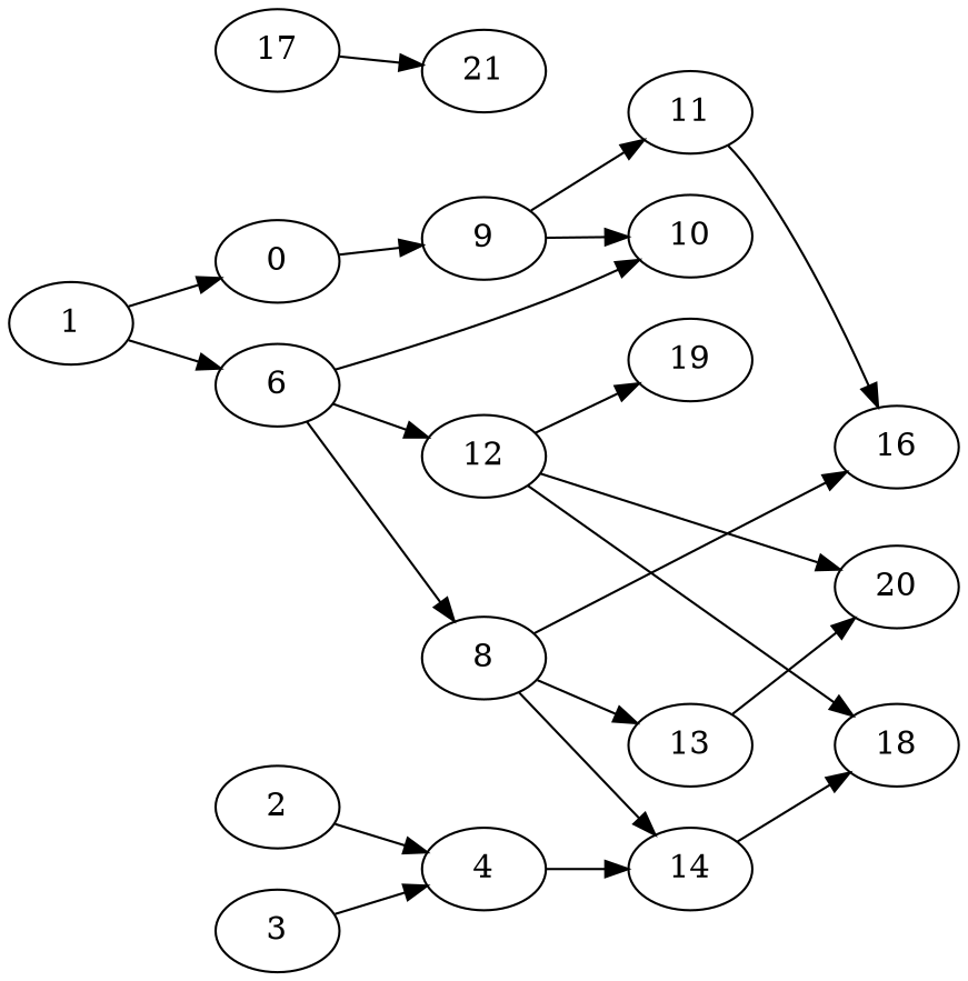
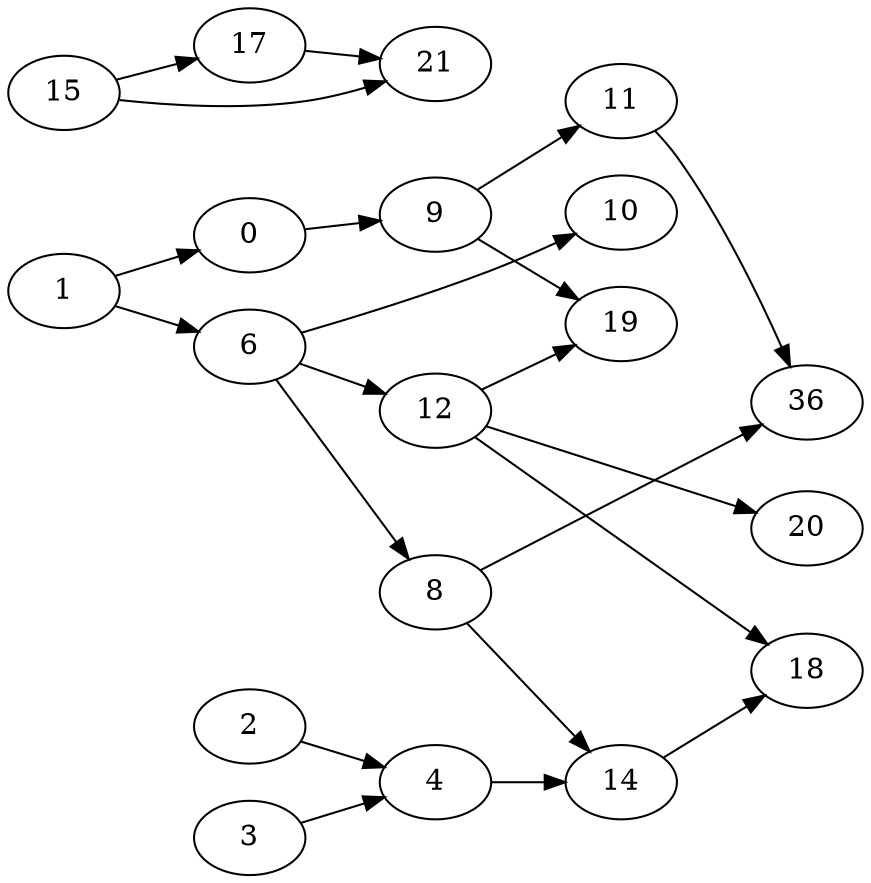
  digraph {
    rankdir=LR
    1 [alpha=182.37]
    n2 [alpha=181.44 label=0]
    6 [alpha=154.90]
    9 [alpha=119.91]
    8 [alpha=102.43]
    10 [alpha=20.69]
    12 [alpha=164.86]
    11 [alpha=35.01]
    19 [alpha=108.53]
    14 [alpha=63.23]
-   13 [alpha=81.24]
-   16 [alpha=142.10]
+   16 [alpha=142.10 label=36]
    18 [alpha=176.23]
    20 [alpha=101.71]
+   15 [alpha=27.33]
    17 [alpha=70.50]
    21 [alpha=108.22]
    2 [alpha=123.75]
    4 [alpha=46.18]
    3 [alpha=107.38]
    1 -> n2
    1 -> 6
    n2 -> 9
    6 -> 8
    6 -> 10
    6 -> 12
    9 -> 11
-   9 -> 10
+   9 -> 19
    8 -> 14
-   8 -> 13
    8 -> 16
    12 -> 19
    12 -> 18
    12 -> 20
    11 -> 16
    14 -> 18
-   13 -> 20
+   15 -> 17
+   15 -> 21
    17 -> 21
    2 -> 4
    4 -> 14
    3 -> 4
  }
